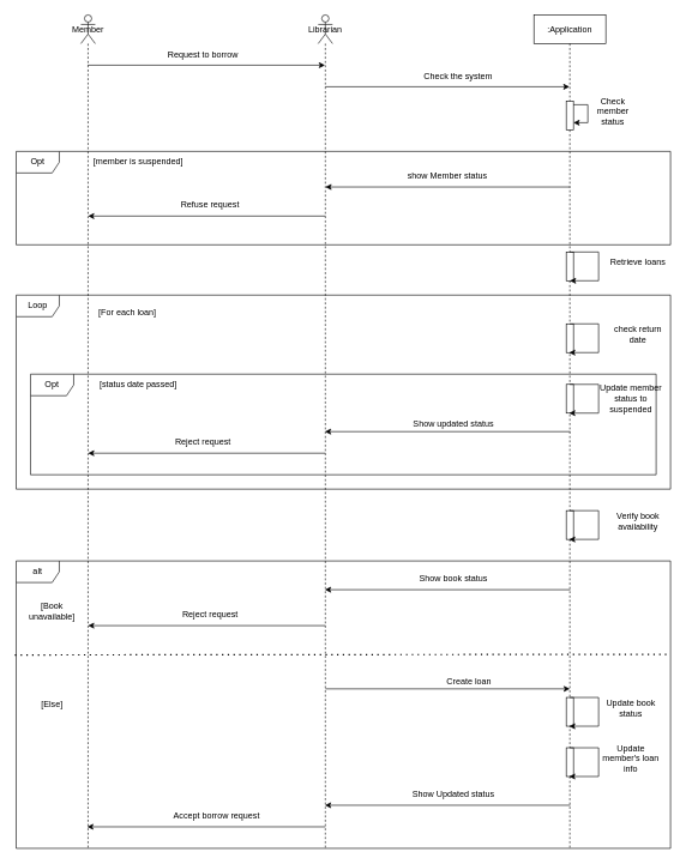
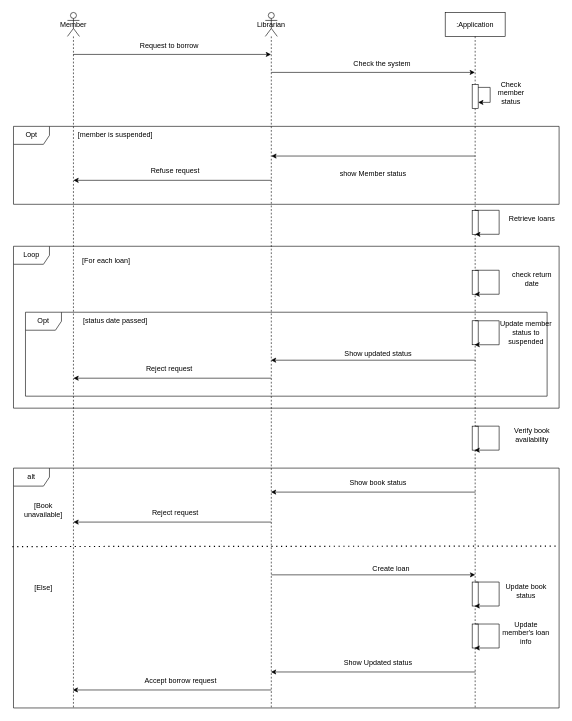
  <mxCell id="0" />
  <mxCell id="1" parent="0" />
  <mxCell id="2" value="Member" style="shape=umlLifeline;perimeter=lifelinePerimeter;whiteSpace=wrap;html=1;container=1;dropTarget=0;collapsible=0;recursiveResize=0;outlineConnect=0;portConstraint=eastwest;newEdgeStyle={&quot;curved&quot;:0,&quot;rounded&quot;:0};participant=umlActor;" parent="1" vertex="1"><mxGeometry x="112" y="20" width="20" height="1160" as="geometry" /></mxCell>
  <mxCell id="3" value=":Application" style="shape=umlLifeline;perimeter=lifelinePerimeter;whiteSpace=wrap;html=1;container=1;dropTarget=0;collapsible=0;recursiveResize=0;outlineConnect=0;portConstraint=eastwest;newEdgeStyle={&quot;curved&quot;:0,&quot;rounded&quot;:0};" parent="1" vertex="1"><mxGeometry x="742" y="20" width="100" height="1160" as="geometry" /></mxCell>
  <mxCell id="4" value="" style="html=1;points=[[0,0,0,0,5],[0,1,0,0,-5],[1,0,0,0,5],[1,1,0,0,-5]];perimeter=orthogonalPerimeter;outlineConnect=0;targetShapes=umlLifeline;portConstraint=eastwest;newEdgeStyle={&quot;curved&quot;:0,&quot;rounded&quot;:0};" parent="3" vertex="1"><mxGeometry x="45" y="120" width="10" height="40" as="geometry" /></mxCell>
  <mxCell id="5" style="edgeStyle=orthogonalEdgeStyle;rounded=0;orthogonalLoop=1;jettySize=auto;html=1;curved=0;exitX=1;exitY=0;exitDx=0;exitDy=5;exitPerimeter=0;" parent="3" source="4" target="4" edge="1"><mxGeometry relative="1" as="geometry"><Array as="points"><mxPoint x="75" y="125" /><mxPoint x="75" y="150" /></Array></mxGeometry></mxCell>
  <mxCell id="6" value="Librarian" style="shape=umlLifeline;perimeter=lifelinePerimeter;whiteSpace=wrap;html=1;container=1;dropTarget=0;collapsible=0;recursiveResize=0;outlineConnect=0;portConstraint=eastwest;newEdgeStyle={&quot;curved&quot;:0,&quot;rounded&quot;:0};participant=umlActor;" parent="1" vertex="1"><mxGeometry x="442" y="20" width="20" height="1160" as="geometry" /></mxCell>
  <mxCell id="7" value="" style="endArrow=classic;html=1;rounded=0;" parent="1" edge="1"><mxGeometry width="50" height="50" relative="1" as="geometry"><mxPoint x="121.5" y="90" as="sourcePoint" /><mxPoint x="451.5" y="90" as="targetPoint" /></mxGeometry></mxCell>
  <mxCell id="8" value="Request to borrow" style="text;html=1;align=center;verticalAlign=middle;whiteSpace=wrap;rounded=0;" parent="1" vertex="1"><mxGeometry x="222" y="60" width="120" height="30" as="geometry" /></mxCell>
  <mxCell id="9" value="" style="endArrow=classic;html=1;rounded=0;" parent="1" target="3" edge="1"><mxGeometry width="50" height="50" relative="1" as="geometry"><mxPoint x="452" y="120" as="sourcePoint" /><mxPoint x="782" y="120" as="targetPoint" /></mxGeometry></mxCell>
  <mxCell id="10" value="Check member status" style="text;html=1;align=center;verticalAlign=middle;whiteSpace=wrap;rounded=0;" parent="1" vertex="1"><mxGeometry x="822" y="140" width="60" height="30" as="geometry" /></mxCell>
  <mxCell id="11" value="Opt" style="shape=umlFrame;whiteSpace=wrap;html=1;pointerEvents=0;" parent="1" vertex="1"><mxGeometry x="22" y="210" width="910" height="130" as="geometry" /></mxCell>
  <mxCell id="12" value="[member is suspended]" style="text;html=1;align=center;verticalAlign=middle;whiteSpace=wrap;rounded=0;" parent="1" vertex="1"><mxGeometry x="122" y="210" width="140" height="30" as="geometry" /></mxCell>
  <mxCell id="13" value="" style="endArrow=none;html=1;rounded=0;startArrow=classic;startFill=1;endFill=0;" parent="1" edge="1"><mxGeometry width="50" height="50" relative="1" as="geometry"><mxPoint x="452" y="259.5" as="sourcePoint" /><mxPoint x="792" y="259.5" as="targetPoint" /></mxGeometry></mxCell>
- <mxCell id="14" value="show Member status" style="text;html=1;align=center;verticalAlign=middle;whiteSpace=wrap;rounded=0;" parent="1" vertex="1"><mxGeometry x="562" y="230" width="120" height="30" as="geometry" /></mxCell>
+ <mxCell id="14" value="show Member status" style="text;html=1;align=center;verticalAlign=middle;whiteSpace=wrap;rounded=0;" parent="1" vertex="1"><mxGeometry x="562" y="275" width="120" height="30" as="geometry" /></mxCell>
  <mxCell id="15" value="" style="endArrow=none;html=1;rounded=0;startArrow=classic;startFill=1;endFill=0;" parent="1" edge="1"><mxGeometry width="50" height="50" relative="1" as="geometry"><mxPoint x="122" y="300" as="sourcePoint" /><mxPoint x="452" y="300" as="targetPoint" /></mxGeometry></mxCell>
  <mxCell id="16" value="Refuse request" style="text;html=1;align=center;verticalAlign=middle;whiteSpace=wrap;rounded=0;" vertex="1" parent="1"><mxGeometry x="242" y="270" width="100" height="30" as="geometry" /></mxCell>
  <mxCell id="17" value="Check the system" style="text;html=1;align=center;verticalAlign=middle;whiteSpace=wrap;rounded=0;" vertex="1" parent="1"><mxGeometry x="582" y="90" width="110" height="30" as="geometry" /></mxCell>
  <mxCell id="18" value="" style="html=1;points=[[0,0,0,0,5],[0,1,0,0,-5],[1,0,0,0,5],[1,1,0,0,-5]];perimeter=orthogonalPerimeter;outlineConnect=0;targetShapes=umlLifeline;portConstraint=eastwest;newEdgeStyle={&quot;curved&quot;:0,&quot;rounded&quot;:0};" vertex="1" parent="1"><mxGeometry x="787" y="350" width="10" height="40" as="geometry" /></mxCell>
  <mxCell id="19" value="" style="endArrow=none;html=1;rounded=0;" edge="1" parent="1"><mxGeometry width="50" height="50" relative="1" as="geometry"><mxPoint x="832" y="350" as="sourcePoint" /><mxPoint x="792" y="350" as="targetPoint" /></mxGeometry></mxCell>
  <mxCell id="20" value="" style="endArrow=none;html=1;rounded=0;" edge="1" parent="1"><mxGeometry width="50" height="50" relative="1" as="geometry"><mxPoint x="832" y="350" as="sourcePoint" /><mxPoint x="832" y="390" as="targetPoint" /></mxGeometry></mxCell>
  <mxCell id="21" value="" style="endArrow=classic;html=1;rounded=0;startArrow=none;startFill=0;endFill=1;" edge="1" parent="1"><mxGeometry width="50" height="50" relative="1" as="geometry"><mxPoint x="832" y="390" as="sourcePoint" /><mxPoint x="792" y="390" as="targetPoint" /></mxGeometry></mxCell>
  <mxCell id="22" value="Retrieve loans" style="text;html=1;align=center;verticalAlign=middle;whiteSpace=wrap;rounded=0;" vertex="1" parent="1"><mxGeometry x="842" y="350" width="90" height="30" as="geometry" /></mxCell>
  <mxCell id="23" value="Loop" style="shape=umlFrame;whiteSpace=wrap;html=1;pointerEvents=0;" vertex="1" parent="1"><mxGeometry x="22" y="410" width="910" height="270" as="geometry" /></mxCell>
  <mxCell id="24" value="[For each loan]" style="text;html=1;align=center;verticalAlign=middle;whiteSpace=wrap;rounded=0;" vertex="1" parent="1"><mxGeometry x="132" y="420" width="90" height="30" as="geometry" /></mxCell>
  <mxCell id="25" value="" style="html=1;points=[[0,0,0,0,5],[0,1,0,0,-5],[1,0,0,0,5],[1,1,0,0,-5]];perimeter=orthogonalPerimeter;outlineConnect=0;targetShapes=umlLifeline;portConstraint=eastwest;newEdgeStyle={&quot;curved&quot;:0,&quot;rounded&quot;:0};" vertex="1" parent="1"><mxGeometry x="787" y="450" width="10" height="40" as="geometry" /></mxCell>
  <mxCell id="26" value="" style="endArrow=none;html=1;rounded=0;" edge="1" parent="1"><mxGeometry width="50" height="50" relative="1" as="geometry"><mxPoint x="832" y="450" as="sourcePoint" /><mxPoint x="792" y="450" as="targetPoint" /></mxGeometry></mxCell>
  <mxCell id="27" value="" style="endArrow=none;html=1;rounded=0;" edge="1" parent="1"><mxGeometry width="50" height="50" relative="1" as="geometry"><mxPoint x="832" y="450" as="sourcePoint" /><mxPoint x="832" y="490" as="targetPoint" /></mxGeometry></mxCell>
  <mxCell id="28" value="" style="endArrow=classic;html=1;rounded=0;startArrow=none;startFill=0;endFill=1;" edge="1" parent="1"><mxGeometry width="50" height="50" relative="1" as="geometry"><mxPoint x="832" y="490" as="sourcePoint" /><mxPoint x="791" y="490" as="targetPoint" /></mxGeometry></mxCell>
  <mxCell id="29" value="check return date" style="text;html=1;align=center;verticalAlign=middle;whiteSpace=wrap;rounded=0;" vertex="1" parent="1"><mxGeometry x="842" y="450" width="90" height="30" as="geometry" /></mxCell>
  <mxCell id="30" value="Opt" style="shape=umlFrame;whiteSpace=wrap;html=1;pointerEvents=0;" vertex="1" parent="1"><mxGeometry x="42" y="520" width="870" height="140" as="geometry" /></mxCell>
  <mxCell id="31" value="[status date passed]" style="text;html=1;align=center;verticalAlign=middle;whiteSpace=wrap;rounded=0;" vertex="1" parent="1"><mxGeometry x="137" y="520" width="110" height="30" as="geometry" /></mxCell>
  <mxCell id="32" value="" style="endArrow=classic;html=1;rounded=0;" edge="1" parent="1"><mxGeometry width="50" height="50" relative="1" as="geometry"><mxPoint x="792.61" y="600" as="sourcePoint" /><mxPoint x="451.392" y="600" as="targetPoint" /></mxGeometry></mxCell>
  <mxCell id="33" value="Show updated status&amp;nbsp;" style="text;html=1;align=center;verticalAlign=middle;whiteSpace=wrap;rounded=0;" vertex="1" parent="1"><mxGeometry x="566.79" y="574.23" width="130" height="30" as="geometry" /></mxCell>
  <mxCell id="34" value="" style="endArrow=classic;html=1;rounded=0;" edge="1" parent="1"><mxGeometry width="50" height="50" relative="1" as="geometry"><mxPoint x="452" y="630" as="sourcePoint" /><mxPoint x="122" y="630" as="targetPoint" /></mxGeometry></mxCell>
  <mxCell id="35" value="Reject request" style="text;html=1;align=center;verticalAlign=middle;whiteSpace=wrap;rounded=0;" vertex="1" parent="1"><mxGeometry x="232" y="600" width="100" height="30" as="geometry" /></mxCell>
  <mxCell id="36" value="" style="html=1;points=[[0,0,0,0,5],[0,1,0,0,-5],[1,0,0,0,5],[1,1,0,0,-5]];perimeter=orthogonalPerimeter;outlineConnect=0;targetShapes=umlLifeline;portConstraint=eastwest;newEdgeStyle={&quot;curved&quot;:0,&quot;rounded&quot;:0};" vertex="1" parent="1"><mxGeometry x="787" y="710" width="10" height="40" as="geometry" /></mxCell>
  <mxCell id="37" value="" style="endArrow=none;html=1;rounded=0;" edge="1" parent="1"><mxGeometry width="50" height="50" relative="1" as="geometry"><mxPoint x="832" y="710" as="sourcePoint" /><mxPoint x="792" y="710" as="targetPoint" /></mxGeometry></mxCell>
  <mxCell id="38" value="" style="endArrow=none;html=1;rounded=0;" edge="1" parent="1"><mxGeometry width="50" height="50" relative="1" as="geometry"><mxPoint x="832" y="710" as="sourcePoint" /><mxPoint x="832" y="750" as="targetPoint" /></mxGeometry></mxCell>
  <mxCell id="39" value="" style="endArrow=classic;html=1;rounded=0;startArrow=none;startFill=0;endFill=1;" edge="1" parent="1"><mxGeometry width="50" height="50" relative="1" as="geometry"><mxPoint x="832" y="750" as="sourcePoint" /><mxPoint x="791" y="750" as="targetPoint" /></mxGeometry></mxCell>
  <mxCell id="40" value="Verify book availability" style="text;html=1;align=center;verticalAlign=middle;whiteSpace=wrap;rounded=0;" vertex="1" parent="1"><mxGeometry x="842" y="710" width="90" height="30" as="geometry" /></mxCell>
  <mxCell id="41" value="alt" style="shape=umlFrame;whiteSpace=wrap;html=1;pointerEvents=0;" vertex="1" parent="1"><mxGeometry x="22" y="780" width="910" height="400" as="geometry" /></mxCell>
  <mxCell id="42" value="" style="endArrow=none;dashed=1;html=1;dashPattern=1 3;strokeWidth=2;rounded=0;entryX=0.998;entryY=0.3;entryDx=0;entryDy=0;entryPerimeter=0;exitX=-0.004;exitY=0.303;exitDx=0;exitDy=0;exitPerimeter=0;" edge="1" parent="1"><mxGeometry width="50" height="50" relative="1" as="geometry"><mxPoint x="20.18" y="910.81" as="sourcePoint" /><mxPoint x="932" y="910" as="targetPoint" /></mxGeometry></mxCell>
  <mxCell id="43" value="[Book unavailable]" style="text;html=1;align=center;verticalAlign=middle;whiteSpace=wrap;rounded=0;" vertex="1" parent="1"><mxGeometry x="22" y="840" width="100" height="20" as="geometry" /></mxCell>
  <mxCell id="44" value="" style="endArrow=classic;html=1;rounded=0;" edge="1" parent="1"><mxGeometry width="50" height="50" relative="1" as="geometry"><mxPoint x="792.59" y="820" as="sourcePoint" /><mxPoint x="451.41" y="820" as="targetPoint" /></mxGeometry></mxCell>
  <mxCell id="45" value="Show book status&amp;nbsp;" style="text;html=1;align=center;verticalAlign=middle;whiteSpace=wrap;rounded=0;" vertex="1" parent="1"><mxGeometry x="562" y="790" width="139.59" height="30" as="geometry" /></mxCell>
  <mxCell id="46" value="" style="endArrow=classic;html=1;rounded=0;" edge="1" parent="1"><mxGeometry width="50" height="50" relative="1" as="geometry"><mxPoint x="452" y="870" as="sourcePoint" /><mxPoint x="122" y="870" as="targetPoint" /></mxGeometry></mxCell>
  <mxCell id="47" value="" style="html=1;points=[[0,0,0,0,5],[0,1,0,0,-5],[1,0,0,0,5],[1,1,0,0,-5]];perimeter=orthogonalPerimeter;outlineConnect=0;targetShapes=umlLifeline;portConstraint=eastwest;newEdgeStyle={&quot;curved&quot;:0,&quot;rounded&quot;:0};" vertex="1" parent="1"><mxGeometry x="787" y="534.23" width="10" height="40" as="geometry" /></mxCell>
  <mxCell id="48" value="" style="endArrow=none;html=1;rounded=0;" edge="1" parent="1"><mxGeometry width="50" height="50" relative="1" as="geometry"><mxPoint x="832" y="534.23" as="sourcePoint" /><mxPoint x="792" y="534.23" as="targetPoint" /></mxGeometry></mxCell>
  <mxCell id="49" value="" style="endArrow=none;html=1;rounded=0;" edge="1" parent="1"><mxGeometry width="50" height="50" relative="1" as="geometry"><mxPoint x="832" y="534.23" as="sourcePoint" /><mxPoint x="832" y="574.23" as="targetPoint" /></mxGeometry></mxCell>
  <mxCell id="50" value="" style="endArrow=classic;html=1;rounded=0;startArrow=none;startFill=0;endFill=1;" edge="1" parent="1"><mxGeometry width="50" height="50" relative="1" as="geometry"><mxPoint x="832" y="574.23" as="sourcePoint" /><mxPoint x="791" y="574.23" as="targetPoint" /></mxGeometry></mxCell>
  <mxCell id="51" value="Update member status to suspended" style="text;html=1;align=center;verticalAlign=middle;whiteSpace=wrap;rounded=0;" vertex="1" parent="1"><mxGeometry x="832" y="539.23" width="90" height="30" as="geometry" /></mxCell>
  <mxCell id="52" value="Reject request" style="text;html=1;align=center;verticalAlign=middle;whiteSpace=wrap;rounded=0;" vertex="1" parent="1"><mxGeometry x="242" y="840" width="100" height="30" as="geometry" /></mxCell>
  <mxCell id="53" value="[Else]" style="text;html=1;align=center;verticalAlign=middle;whiteSpace=wrap;rounded=0;" vertex="1" parent="1"><mxGeometry x="22" y="970" width="100" height="20" as="geometry" /></mxCell>
  <mxCell id="54" value="" style="endArrow=classic;html=1;rounded=0;" edge="1" parent="1"><mxGeometry width="50" height="50" relative="1" as="geometry"><mxPoint x="452" y="958" as="sourcePoint" /><mxPoint x="792" y="958" as="targetPoint" /></mxGeometry></mxCell>
  <mxCell id="55" value="Create loan" style="text;html=1;align=center;verticalAlign=middle;whiteSpace=wrap;rounded=0;" vertex="1" parent="1"><mxGeometry x="597" y="933" width="110" height="30" as="geometry" /></mxCell>
  <mxCell id="56" value="" style="html=1;points=[[0,0,0,0,5],[0,1,0,0,-5],[1,0,0,0,5],[1,1,0,0,-5]];perimeter=orthogonalPerimeter;outlineConnect=0;targetShapes=umlLifeline;portConstraint=eastwest;newEdgeStyle={&quot;curved&quot;:0,&quot;rounded&quot;:0};" vertex="1" parent="1"><mxGeometry x="787" y="970" width="10" height="40" as="geometry" /></mxCell>
  <mxCell id="57" value="" style="endArrow=none;html=1;rounded=0;" edge="1" parent="1"><mxGeometry width="50" height="50" relative="1" as="geometry"><mxPoint x="832" y="970" as="sourcePoint" /><mxPoint x="792" y="970" as="targetPoint" /></mxGeometry></mxCell>
  <mxCell id="58" value="" style="endArrow=none;html=1;rounded=0;" edge="1" parent="1"><mxGeometry width="50" height="50" relative="1" as="geometry"><mxPoint x="832" y="970" as="sourcePoint" /><mxPoint x="832" y="1010" as="targetPoint" /></mxGeometry></mxCell>
  <mxCell id="59" value="" style="endArrow=classic;html=1;rounded=0;startArrow=none;startFill=0;endFill=1;" edge="1" parent="1"><mxGeometry width="50" height="50" relative="1" as="geometry"><mxPoint x="832" y="1010" as="sourcePoint" /><mxPoint x="791" y="1010" as="targetPoint" /></mxGeometry></mxCell>
  <mxCell id="60" value="Update book status" style="text;html=1;align=center;verticalAlign=middle;whiteSpace=wrap;rounded=0;" vertex="1" parent="1"><mxGeometry x="832" y="970" width="90" height="30" as="geometry" /></mxCell>
  <mxCell id="61" value="" style="html=1;points=[[0,0,0,0,5],[0,1,0,0,-5],[1,0,0,0,5],[1,1,0,0,-5]];perimeter=orthogonalPerimeter;outlineConnect=0;targetShapes=umlLifeline;portConstraint=eastwest;newEdgeStyle={&quot;curved&quot;:0,&quot;rounded&quot;:0};" vertex="1" parent="1"><mxGeometry x="787" y="1040" width="10" height="40" as="geometry" /></mxCell>
  <mxCell id="62" value="" style="endArrow=none;html=1;rounded=0;" edge="1" parent="1"><mxGeometry width="50" height="50" relative="1" as="geometry"><mxPoint x="832" y="1040" as="sourcePoint" /><mxPoint x="792" y="1040" as="targetPoint" /></mxGeometry></mxCell>
  <mxCell id="63" value="" style="endArrow=none;html=1;rounded=0;" edge="1" parent="1"><mxGeometry width="50" height="50" relative="1" as="geometry"><mxPoint x="832" y="1040" as="sourcePoint" /><mxPoint x="832" y="1080" as="targetPoint" /></mxGeometry></mxCell>
  <mxCell id="64" value="" style="endArrow=classic;html=1;rounded=0;startArrow=none;startFill=0;endFill=1;" edge="1" parent="1"><mxGeometry width="50" height="50" relative="1" as="geometry"><mxPoint x="832" y="1080" as="sourcePoint" /><mxPoint x="791" y="1080" as="targetPoint" /></mxGeometry></mxCell>
  <mxCell id="65" value="Update member's loan info" style="text;html=1;align=center;verticalAlign=middle;whiteSpace=wrap;rounded=0;" vertex="1" parent="1"><mxGeometry x="832" y="1040" width="90" height="30" as="geometry" /></mxCell>
  <mxCell id="66" value="" style="endArrow=classic;html=1;rounded=0;" edge="1" parent="1"><mxGeometry width="50" height="50" relative="1" as="geometry"><mxPoint x="792.59" y="1120" as="sourcePoint" /><mxPoint x="451.41" y="1120" as="targetPoint" /></mxGeometry></mxCell>
  <mxCell id="67" value="Show Updated status&amp;nbsp;" style="text;html=1;align=center;verticalAlign=middle;whiteSpace=wrap;rounded=0;" vertex="1" parent="1"><mxGeometry x="562" y="1090" width="139.59" height="30" as="geometry" /></mxCell>
  <mxCell id="68" value="" style="endArrow=classic;html=1;rounded=0;" edge="1" parent="1"><mxGeometry width="50" height="50" relative="1" as="geometry"><mxPoint x="452" y="1150" as="sourcePoint" /><mxPoint x="120.82" y="1150" as="targetPoint" /></mxGeometry></mxCell>
  <mxCell id="69" value="Accept borrow request" style="text;html=1;align=center;verticalAlign=middle;whiteSpace=wrap;rounded=0;" vertex="1" parent="1"><mxGeometry x="231.41" y="1120" width="139.59" height="30" as="geometry" /></mxCell>
